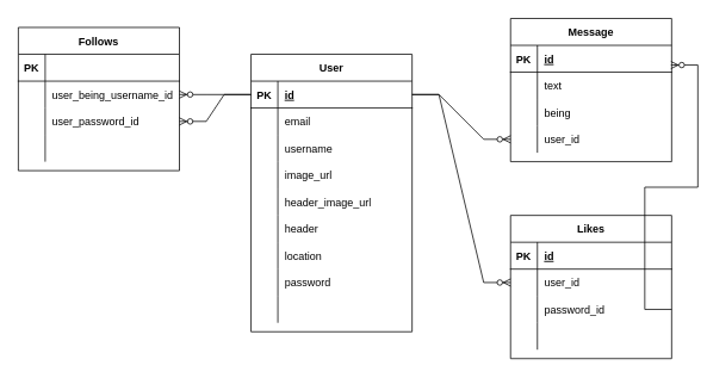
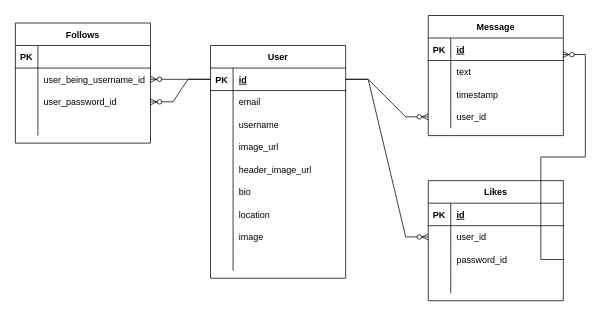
  <mxCell id="0" />
  <mxCell id="1" parent="0" />
  <mxCell id="2" value="Follows" style="shape=table;startSize=30;container=1;collapsible=1;childLayout=tableLayout;fixedRows=1;rowLines=0;fontStyle=1;align=center;resizeLast=1;" vertex="1" parent="1"><mxGeometry x="20" y="30" width="180" height="160" as="geometry" /></mxCell>
  <mxCell id="3" value="" style="shape=tableRow;horizontal=0;startSize=0;swimlaneHead=0;swimlaneBody=0;fillColor=none;collapsible=0;dropTarget=0;points=[[0,0.5],[1,0.5]];portConstraint=eastwest;top=0;left=0;right=0;bottom=1;" vertex="1" parent="2"><mxGeometry y="30" width="180" height="30" as="geometry" /></mxCell>
  <mxCell id="4" value="PK" style="shape=partialRectangle;connectable=0;fillColor=none;top=0;left=0;bottom=0;right=0;fontStyle=1;overflow=hidden;" vertex="1" parent="3"><mxGeometry width="30" height="30" as="geometry"><mxRectangle width="30" height="30" as="alternateBounds" /></mxGeometry></mxCell>
  <mxCell id="5" value="" style="shape=partialRectangle;connectable=0;fillColor=none;top=0;left=0;bottom=0;right=0;align=left;spacingLeft=6;fontStyle=5;overflow=hidden;" vertex="1" parent="3"><mxGeometry x="30" width="150" height="30" as="geometry"><mxRectangle width="150" height="30" as="alternateBounds" /></mxGeometry></mxCell>
  <mxCell id="6" value="" style="shape=tableRow;horizontal=0;startSize=0;swimlaneHead=0;swimlaneBody=0;fillColor=none;collapsible=0;dropTarget=0;points=[[0,0.5],[1,0.5]];portConstraint=eastwest;top=0;left=0;right=0;bottom=0;" vertex="1" parent="2"><mxGeometry y="60" width="180" height="30" as="geometry" /></mxCell>
  <mxCell id="7" value="" style="shape=partialRectangle;connectable=0;fillColor=none;top=0;left=0;bottom=0;right=0;editable=1;overflow=hidden;" vertex="1" parent="6"><mxGeometry width="30" height="30" as="geometry"><mxRectangle width="30" height="30" as="alternateBounds" /></mxGeometry></mxCell>
  <mxCell id="8" value="user_being_username_id" style="shape=partialRectangle;connectable=0;fillColor=none;top=0;left=0;bottom=0;right=0;align=left;spacingLeft=6;overflow=hidden;" vertex="1" parent="6"><mxGeometry x="30" width="150" height="30" as="geometry"><mxRectangle width="150" height="30" as="alternateBounds" /></mxGeometry></mxCell>
  <mxCell id="9" value="" style="shape=tableRow;horizontal=0;startSize=0;swimlaneHead=0;swimlaneBody=0;fillColor=none;collapsible=0;dropTarget=0;points=[[0,0.5],[1,0.5]];portConstraint=eastwest;top=0;left=0;right=0;bottom=0;" vertex="1" parent="2"><mxGeometry y="90" width="180" height="30" as="geometry" /></mxCell>
  <mxCell id="10" value="" style="shape=partialRectangle;connectable=0;fillColor=none;top=0;left=0;bottom=0;right=0;editable=1;overflow=hidden;" vertex="1" parent="9"><mxGeometry width="30" height="30" as="geometry"><mxRectangle width="30" height="30" as="alternateBounds" /></mxGeometry></mxCell>
  <mxCell id="11" value="user_password_id" style="shape=partialRectangle;connectable=0;fillColor=none;top=0;left=0;bottom=0;right=0;align=left;spacingLeft=6;overflow=hidden;" vertex="1" parent="9"><mxGeometry x="30" width="150" height="30" as="geometry"><mxRectangle width="150" height="30" as="alternateBounds" /></mxGeometry></mxCell>
  <mxCell id="12" value="" style="shape=tableRow;horizontal=0;startSize=0;swimlaneHead=0;swimlaneBody=0;fillColor=none;collapsible=0;dropTarget=0;points=[[0,0.5],[1,0.5]];portConstraint=eastwest;top=0;left=0;right=0;bottom=0;" vertex="1" parent="2"><mxGeometry y="120" width="180" height="30" as="geometry" /></mxCell>
  <mxCell id="13" value="" style="shape=partialRectangle;connectable=0;fillColor=none;top=0;left=0;bottom=0;right=0;editable=1;overflow=hidden;" vertex="1" parent="12"><mxGeometry width="30" height="30" as="geometry"><mxRectangle width="30" height="30" as="alternateBounds" /></mxGeometry></mxCell>
  <mxCell id="14" value="" style="shape=partialRectangle;connectable=0;fillColor=none;top=0;left=0;bottom=0;right=0;align=left;spacingLeft=6;overflow=hidden;" vertex="1" parent="12"><mxGeometry x="30" width="150" height="30" as="geometry"><mxRectangle width="150" height="30" as="alternateBounds" /></mxGeometry></mxCell>
  <mxCell id="15" value="Likes" style="shape=table;startSize=30;container=1;collapsible=1;childLayout=tableLayout;fixedRows=1;rowLines=0;fontStyle=1;align=center;resizeLast=1;" vertex="1" parent="1"><mxGeometry x="570" y="240" width="180" height="160" as="geometry" /></mxCell>
  <mxCell id="16" value="" style="shape=tableRow;horizontal=0;startSize=0;swimlaneHead=0;swimlaneBody=0;fillColor=none;collapsible=0;dropTarget=0;points=[[0,0.5],[1,0.5]];portConstraint=eastwest;top=0;left=0;right=0;bottom=1;" vertex="1" parent="15"><mxGeometry y="30" width="180" height="30" as="geometry" /></mxCell>
  <mxCell id="17" value="PK" style="shape=partialRectangle;connectable=0;fillColor=none;top=0;left=0;bottom=0;right=0;fontStyle=1;overflow=hidden;" vertex="1" parent="16"><mxGeometry width="30" height="30" as="geometry"><mxRectangle width="30" height="30" as="alternateBounds" /></mxGeometry></mxCell>
  <mxCell id="18" value="id" style="shape=partialRectangle;connectable=0;fillColor=none;top=0;left=0;bottom=0;right=0;align=left;spacingLeft=6;fontStyle=5;overflow=hidden;" vertex="1" parent="16"><mxGeometry x="30" width="150" height="30" as="geometry"><mxRectangle width="150" height="30" as="alternateBounds" /></mxGeometry></mxCell>
  <mxCell id="19" value="" style="shape=tableRow;horizontal=0;startSize=0;swimlaneHead=0;swimlaneBody=0;fillColor=none;collapsible=0;dropTarget=0;points=[[0,0.5],[1,0.5]];portConstraint=eastwest;top=0;left=0;right=0;bottom=0;" vertex="1" parent="15"><mxGeometry y="60" width="180" height="30" as="geometry" /></mxCell>
  <mxCell id="20" value="" style="shape=partialRectangle;connectable=0;fillColor=none;top=0;left=0;bottom=0;right=0;editable=1;overflow=hidden;" vertex="1" parent="19"><mxGeometry width="30" height="30" as="geometry"><mxRectangle width="30" height="30" as="alternateBounds" /></mxGeometry></mxCell>
  <mxCell id="21" value="user_id" style="shape=partialRectangle;connectable=0;fillColor=none;top=0;left=0;bottom=0;right=0;align=left;spacingLeft=6;overflow=hidden;" vertex="1" parent="19"><mxGeometry x="30" width="150" height="30" as="geometry"><mxRectangle width="150" height="30" as="alternateBounds" /></mxGeometry></mxCell>
  <mxCell id="22" value="" style="shape=tableRow;horizontal=0;startSize=0;swimlaneHead=0;swimlaneBody=0;fillColor=none;collapsible=0;dropTarget=0;points=[[0,0.5],[1,0.5]];portConstraint=eastwest;top=0;left=0;right=0;bottom=0;" vertex="1" parent="15"><mxGeometry y="90" width="180" height="30" as="geometry" /></mxCell>
  <mxCell id="23" value="" style="shape=partialRectangle;connectable=0;fillColor=none;top=0;left=0;bottom=0;right=0;editable=1;overflow=hidden;" vertex="1" parent="22"><mxGeometry width="30" height="30" as="geometry"><mxRectangle width="30" height="30" as="alternateBounds" /></mxGeometry></mxCell>
  <mxCell id="24" value="password_id" style="shape=partialRectangle;connectable=0;fillColor=none;top=0;left=0;bottom=0;right=0;align=left;spacingLeft=6;overflow=hidden;" vertex="1" parent="22"><mxGeometry x="30" width="150" height="30" as="geometry"><mxRectangle width="150" height="30" as="alternateBounds" /></mxGeometry></mxCell>
  <mxCell id="25" value="" style="shape=tableRow;horizontal=0;startSize=0;swimlaneHead=0;swimlaneBody=0;fillColor=none;collapsible=0;dropTarget=0;points=[[0,0.5],[1,0.5]];portConstraint=eastwest;top=0;left=0;right=0;bottom=0;" vertex="1" parent="15"><mxGeometry y="120" width="180" height="30" as="geometry" /></mxCell>
  <mxCell id="26" value="" style="shape=partialRectangle;connectable=0;fillColor=none;top=0;left=0;bottom=0;right=0;editable=1;overflow=hidden;" vertex="1" parent="25"><mxGeometry width="30" height="30" as="geometry"><mxRectangle width="30" height="30" as="alternateBounds" /></mxGeometry></mxCell>
  <mxCell id="27" value="" style="shape=partialRectangle;connectable=0;fillColor=none;top=0;left=0;bottom=0;right=0;align=left;spacingLeft=6;overflow=hidden;" vertex="1" parent="25"><mxGeometry x="30" width="150" height="30" as="geometry"><mxRectangle width="150" height="30" as="alternateBounds" /></mxGeometry></mxCell>
  <mxCell id="28" value="User" style="shape=table;startSize=30;container=1;collapsible=1;childLayout=tableLayout;fixedRows=1;rowLines=0;fontStyle=1;align=center;resizeLast=1;" vertex="1" parent="1"><mxGeometry x="280" y="60" width="180" height="310" as="geometry" /></mxCell>
  <mxCell id="29" value="" style="shape=tableRow;horizontal=0;startSize=0;swimlaneHead=0;swimlaneBody=0;fillColor=none;collapsible=0;dropTarget=0;points=[[0,0.5],[1,0.5]];portConstraint=eastwest;top=0;left=0;right=0;bottom=1;" vertex="1" parent="28"><mxGeometry y="30" width="180" height="30" as="geometry" /></mxCell>
  <mxCell id="30" value="PK" style="shape=partialRectangle;connectable=0;fillColor=none;top=0;left=0;bottom=0;right=0;fontStyle=1;overflow=hidden;" vertex="1" parent="29"><mxGeometry width="30" height="30" as="geometry"><mxRectangle width="30" height="30" as="alternateBounds" /></mxGeometry></mxCell>
  <mxCell id="31" value="id" style="shape=partialRectangle;connectable=0;fillColor=none;top=0;left=0;bottom=0;right=0;align=left;spacingLeft=6;fontStyle=5;overflow=hidden;" vertex="1" parent="29"><mxGeometry x="30" width="150" height="30" as="geometry"><mxRectangle width="150" height="30" as="alternateBounds" /></mxGeometry></mxCell>
  <mxCell id="32" value="" style="shape=tableRow;horizontal=0;startSize=0;swimlaneHead=0;swimlaneBody=0;fillColor=none;collapsible=0;dropTarget=0;points=[[0,0.5],[1,0.5]];portConstraint=eastwest;top=0;left=0;right=0;bottom=0;" vertex="1" parent="28"><mxGeometry y="60" width="180" height="30" as="geometry" /></mxCell>
  <mxCell id="33" value="" style="shape=partialRectangle;connectable=0;fillColor=none;top=0;left=0;bottom=0;right=0;editable=1;overflow=hidden;" vertex="1" parent="32"><mxGeometry width="30" height="30" as="geometry"><mxRectangle width="30" height="30" as="alternateBounds" /></mxGeometry></mxCell>
  <mxCell id="34" value="email" style="shape=partialRectangle;connectable=0;fillColor=none;top=0;left=0;bottom=0;right=0;align=left;spacingLeft=6;overflow=hidden;" vertex="1" parent="32"><mxGeometry x="30" width="150" height="30" as="geometry"><mxRectangle width="150" height="30" as="alternateBounds" /></mxGeometry></mxCell>
  <mxCell id="35" value="" style="shape=tableRow;horizontal=0;startSize=0;swimlaneHead=0;swimlaneBody=0;fillColor=none;collapsible=0;dropTarget=0;points=[[0,0.5],[1,0.5]];portConstraint=eastwest;top=0;left=0;right=0;bottom=0;" vertex="1" parent="28"><mxGeometry y="90" width="180" height="30" as="geometry" /></mxCell>
  <mxCell id="36" value="" style="shape=partialRectangle;connectable=0;fillColor=none;top=0;left=0;bottom=0;right=0;editable=1;overflow=hidden;" vertex="1" parent="35"><mxGeometry width="30" height="30" as="geometry"><mxRectangle width="30" height="30" as="alternateBounds" /></mxGeometry></mxCell>
  <mxCell id="37" value="username" style="shape=partialRectangle;connectable=0;fillColor=none;top=0;left=0;bottom=0;right=0;align=left;spacingLeft=6;overflow=hidden;" vertex="1" parent="35"><mxGeometry x="30" width="150" height="30" as="geometry"><mxRectangle width="150" height="30" as="alternateBounds" /></mxGeometry></mxCell>
  <mxCell id="38" value="" style="shape=tableRow;horizontal=0;startSize=0;swimlaneHead=0;swimlaneBody=0;fillColor=none;collapsible=0;dropTarget=0;points=[[0,0.5],[1,0.5]];portConstraint=eastwest;top=0;left=0;right=0;bottom=0;" vertex="1" parent="28"><mxGeometry y="120" width="180" height="30" as="geometry" /></mxCell>
  <mxCell id="39" value="" style="shape=partialRectangle;connectable=0;fillColor=none;top=0;left=0;bottom=0;right=0;editable=1;overflow=hidden;" vertex="1" parent="38"><mxGeometry width="30" height="30" as="geometry"><mxRectangle width="30" height="30" as="alternateBounds" /></mxGeometry></mxCell>
  <mxCell id="40" value="image_url" style="shape=partialRectangle;connectable=0;fillColor=none;top=0;left=0;bottom=0;right=0;align=left;spacingLeft=6;overflow=hidden;" vertex="1" parent="38"><mxGeometry x="30" width="150" height="30" as="geometry"><mxRectangle width="150" height="30" as="alternateBounds" /></mxGeometry></mxCell>
  <mxCell id="41" value="" style="shape=tableRow;horizontal=0;startSize=0;swimlaneHead=0;swimlaneBody=0;fillColor=none;collapsible=0;dropTarget=0;points=[[0,0.5],[1,0.5]];portConstraint=eastwest;top=0;left=0;right=0;bottom=0;" vertex="1" parent="28"><mxGeometry y="150" width="180" height="30" as="geometry" /></mxCell>
  <mxCell id="42" value="" style="shape=partialRectangle;connectable=0;fillColor=none;top=0;left=0;bottom=0;right=0;editable=1;overflow=hidden;" vertex="1" parent="41"><mxGeometry width="30" height="30" as="geometry"><mxRectangle width="30" height="30" as="alternateBounds" /></mxGeometry></mxCell>
  <mxCell id="43" value="header_image_url" style="shape=partialRectangle;connectable=0;fillColor=none;top=0;left=0;bottom=0;right=0;align=left;spacingLeft=6;overflow=hidden;" vertex="1" parent="41"><mxGeometry x="30" width="150" height="30" as="geometry"><mxRectangle width="150" height="30" as="alternateBounds" /></mxGeometry></mxCell>
  <mxCell id="44" value="" style="shape=tableRow;horizontal=0;startSize=0;swimlaneHead=0;swimlaneBody=0;fillColor=none;collapsible=0;dropTarget=0;points=[[0,0.5],[1,0.5]];portConstraint=eastwest;top=0;left=0;right=0;bottom=0;" vertex="1" parent="28"><mxGeometry y="180" width="180" height="30" as="geometry" /></mxCell>
  <mxCell id="45" value="" style="shape=partialRectangle;connectable=0;fillColor=none;top=0;left=0;bottom=0;right=0;editable=1;overflow=hidden;" vertex="1" parent="44"><mxGeometry width="30" height="30" as="geometry"><mxRectangle width="30" height="30" as="alternateBounds" /></mxGeometry></mxCell>
- <mxCell id="46" value="header" style="shape=partialRectangle;connectable=0;fillColor=none;top=0;left=0;bottom=0;right=0;align=left;spacingLeft=6;overflow=hidden;" vertex="1" parent="44"><mxGeometry x="30" width="150" height="30" as="geometry"><mxRectangle width="150" height="30" as="alternateBounds" /></mxGeometry></mxCell>
+ <mxCell id="46" value="bio" style="shape=partialRectangle;connectable=0;fillColor=none;top=0;left=0;bottom=0;right=0;align=left;spacingLeft=6;overflow=hidden;" vertex="1" parent="44"><mxGeometry x="30" width="150" height="30" as="geometry"><mxRectangle width="150" height="30" as="alternateBounds" /></mxGeometry></mxCell>
  <mxCell id="47" value="" style="shape=tableRow;horizontal=0;startSize=0;swimlaneHead=0;swimlaneBody=0;fillColor=none;collapsible=0;dropTarget=0;points=[[0,0.5],[1,0.5]];portConstraint=eastwest;top=0;left=0;right=0;bottom=0;" vertex="1" parent="28"><mxGeometry y="210" width="180" height="30" as="geometry" /></mxCell>
  <mxCell id="48" value="" style="shape=partialRectangle;connectable=0;fillColor=none;top=0;left=0;bottom=0;right=0;editable=1;overflow=hidden;" vertex="1" parent="47"><mxGeometry width="30" height="30" as="geometry"><mxRectangle width="30" height="30" as="alternateBounds" /></mxGeometry></mxCell>
  <mxCell id="49" value="location" style="shape=partialRectangle;connectable=0;fillColor=none;top=0;left=0;bottom=0;right=0;align=left;spacingLeft=6;overflow=hidden;" vertex="1" parent="47"><mxGeometry x="30" width="150" height="30" as="geometry"><mxRectangle width="150" height="30" as="alternateBounds" /></mxGeometry></mxCell>
  <mxCell id="50" value="" style="shape=tableRow;horizontal=0;startSize=0;swimlaneHead=0;swimlaneBody=0;fillColor=none;collapsible=0;dropTarget=0;points=[[0,0.5],[1,0.5]];portConstraint=eastwest;top=0;left=0;right=0;bottom=0;" vertex="1" parent="28"><mxGeometry y="240" width="180" height="30" as="geometry" /></mxCell>
  <mxCell id="51" value="" style="shape=partialRectangle;connectable=0;fillColor=none;top=0;left=0;bottom=0;right=0;editable=1;overflow=hidden;" vertex="1" parent="50"><mxGeometry width="30" height="30" as="geometry"><mxRectangle width="30" height="30" as="alternateBounds" /></mxGeometry></mxCell>
- <mxCell id="52" value="password" style="shape=partialRectangle;connectable=0;fillColor=none;top=0;left=0;bottom=0;right=0;align=left;spacingLeft=6;overflow=hidden;" vertex="1" parent="50"><mxGeometry x="30" width="150" height="30" as="geometry"><mxRectangle width="150" height="30" as="alternateBounds" /></mxGeometry></mxCell>
+ <mxCell id="52" value="image" style="shape=partialRectangle;connectable=0;fillColor=none;top=0;left=0;bottom=0;right=0;align=left;spacingLeft=6;overflow=hidden;" vertex="1" parent="50"><mxGeometry x="30" width="150" height="30" as="geometry"><mxRectangle width="150" height="30" as="alternateBounds" /></mxGeometry></mxCell>
  <mxCell id="53" value="" style="shape=tableRow;horizontal=0;startSize=0;swimlaneHead=0;swimlaneBody=0;fillColor=none;collapsible=0;dropTarget=0;points=[[0,0.5],[1,0.5]];portConstraint=eastwest;top=0;left=0;right=0;bottom=0;" vertex="1" parent="28"><mxGeometry y="270" width="180" height="30" as="geometry" /></mxCell>
  <mxCell id="54" value="" style="shape=partialRectangle;connectable=0;fillColor=none;top=0;left=0;bottom=0;right=0;editable=1;overflow=hidden;" vertex="1" parent="53"><mxGeometry width="30" height="30" as="geometry"><mxRectangle width="30" height="30" as="alternateBounds" /></mxGeometry></mxCell>
  <mxCell id="55" value="" style="shape=partialRectangle;connectable=0;fillColor=none;top=0;left=0;bottom=0;right=0;align=left;spacingLeft=6;overflow=hidden;" vertex="1" parent="53"><mxGeometry x="30" width="150" height="30" as="geometry"><mxRectangle width="150" height="30" as="alternateBounds" /></mxGeometry></mxCell>
  <mxCell id="56" value="Message" style="shape=table;startSize=30;container=1;collapsible=1;childLayout=tableLayout;fixedRows=1;rowLines=0;fontStyle=1;align=center;resizeLast=1;" vertex="1" parent="1"><mxGeometry x="570" y="20" width="180" height="160" as="geometry" /></mxCell>
  <mxCell id="57" value="" style="shape=tableRow;horizontal=0;startSize=0;swimlaneHead=0;swimlaneBody=0;fillColor=none;collapsible=0;dropTarget=0;points=[[0,0.5],[1,0.5]];portConstraint=eastwest;top=0;left=0;right=0;bottom=1;" vertex="1" parent="56"><mxGeometry y="30" width="180" height="30" as="geometry" /></mxCell>
  <mxCell id="58" value="PK" style="shape=partialRectangle;connectable=0;fillColor=none;top=0;left=0;bottom=0;right=0;fontStyle=1;overflow=hidden;" vertex="1" parent="57"><mxGeometry width="30" height="30" as="geometry"><mxRectangle width="30" height="30" as="alternateBounds" /></mxGeometry></mxCell>
  <mxCell id="59" value="id" style="shape=partialRectangle;connectable=0;fillColor=none;top=0;left=0;bottom=0;right=0;align=left;spacingLeft=6;fontStyle=5;overflow=hidden;" vertex="1" parent="57"><mxGeometry x="30" width="150" height="30" as="geometry"><mxRectangle width="150" height="30" as="alternateBounds" /></mxGeometry></mxCell>
  <mxCell id="60" value="" style="shape=tableRow;horizontal=0;startSize=0;swimlaneHead=0;swimlaneBody=0;fillColor=none;collapsible=0;dropTarget=0;points=[[0,0.5],[1,0.5]];portConstraint=eastwest;top=0;left=0;right=0;bottom=0;" vertex="1" parent="56"><mxGeometry y="60" width="180" height="30" as="geometry" /></mxCell>
  <mxCell id="61" value="" style="shape=partialRectangle;connectable=0;fillColor=none;top=0;left=0;bottom=0;right=0;editable=1;overflow=hidden;" vertex="1" parent="60"><mxGeometry width="30" height="30" as="geometry"><mxRectangle width="30" height="30" as="alternateBounds" /></mxGeometry></mxCell>
  <mxCell id="62" value="text" style="shape=partialRectangle;connectable=0;fillColor=none;top=0;left=0;bottom=0;right=0;align=left;spacingLeft=6;overflow=hidden;" vertex="1" parent="60"><mxGeometry x="30" width="150" height="30" as="geometry"><mxRectangle width="150" height="30" as="alternateBounds" /></mxGeometry></mxCell>
  <mxCell id="63" value="" style="shape=tableRow;horizontal=0;startSize=0;swimlaneHead=0;swimlaneBody=0;fillColor=none;collapsible=0;dropTarget=0;points=[[0,0.5],[1,0.5]];portConstraint=eastwest;top=0;left=0;right=0;bottom=0;" vertex="1" parent="56"><mxGeometry y="90" width="180" height="30" as="geometry" /></mxCell>
  <mxCell id="64" value="" style="shape=partialRectangle;connectable=0;fillColor=none;top=0;left=0;bottom=0;right=0;editable=1;overflow=hidden;" vertex="1" parent="63"><mxGeometry width="30" height="30" as="geometry"><mxRectangle width="30" height="30" as="alternateBounds" /></mxGeometry></mxCell>
- <mxCell id="65" value="being" style="shape=partialRectangle;connectable=0;fillColor=none;top=0;left=0;bottom=0;right=0;align=left;spacingLeft=6;overflow=hidden;" vertex="1" parent="63"><mxGeometry x="30" width="150" height="30" as="geometry"><mxRectangle width="150" height="30" as="alternateBounds" /></mxGeometry></mxCell>
+ <mxCell id="65" value="timestamp" style="shape=partialRectangle;connectable=0;fillColor=none;top=0;left=0;bottom=0;right=0;align=left;spacingLeft=6;overflow=hidden;" vertex="1" parent="63"><mxGeometry x="30" width="150" height="30" as="geometry"><mxRectangle width="150" height="30" as="alternateBounds" /></mxGeometry></mxCell>
  <mxCell id="66" value="" style="shape=tableRow;horizontal=0;startSize=0;swimlaneHead=0;swimlaneBody=0;fillColor=none;collapsible=0;dropTarget=0;points=[[0,0.5],[1,0.5]];portConstraint=eastwest;top=0;left=0;right=0;bottom=0;" vertex="1" parent="56"><mxGeometry y="120" width="180" height="30" as="geometry" /></mxCell>
  <mxCell id="67" value="" style="shape=partialRectangle;connectable=0;fillColor=none;top=0;left=0;bottom=0;right=0;editable=1;overflow=hidden;" vertex="1" parent="66"><mxGeometry width="30" height="30" as="geometry"><mxRectangle width="30" height="30" as="alternateBounds" /></mxGeometry></mxCell>
  <mxCell id="68" value="user_id" style="shape=partialRectangle;connectable=0;fillColor=none;top=0;left=0;bottom=0;right=0;align=left;spacingLeft=6;overflow=hidden;" vertex="1" parent="66"><mxGeometry x="30" width="150" height="30" as="geometry"><mxRectangle width="150" height="30" as="alternateBounds" /></mxGeometry></mxCell>
  <mxCell id="69" value="" style="edgeStyle=entityRelationEdgeStyle;fontSize=12;html=1;endArrow=ERzeroToMany;endFill=1;rounded=0;exitX=0;exitY=0.5;exitDx=0;exitDy=0;entryX=1;entryY=0.5;entryDx=0;entryDy=0;" edge="1" parent="1" source="29" target="6"><mxGeometry width="100" height="100" relative="1" as="geometry"><mxPoint x="80" y="370" as="sourcePoint" /><mxPoint x="180" y="270" as="targetPoint" /></mxGeometry></mxCell>
  <mxCell id="70" value="" style="edgeStyle=entityRelationEdgeStyle;fontSize=12;html=1;endArrow=ERzeroToMany;endFill=1;rounded=0;exitX=0;exitY=0.5;exitDx=0;exitDy=0;entryX=1;entryY=0.5;entryDx=0;entryDy=0;" edge="1" parent="1" source="29" target="9"><mxGeometry width="100" height="100" relative="1" as="geometry"><mxPoint x="40" y="410" as="sourcePoint" /><mxPoint x="140" y="310" as="targetPoint" /></mxGeometry></mxCell>
  <mxCell id="71" value="" style="edgeStyle=entityRelationEdgeStyle;fontSize=12;html=1;endArrow=ERzeroToMany;endFill=1;rounded=0;exitX=1;exitY=0.5;exitDx=0;exitDy=0;entryX=0;entryY=0.5;entryDx=0;entryDy=0;" edge="1" parent="1" source="29" target="66"><mxGeometry width="100" height="100" relative="1" as="geometry"><mxPoint x="260" y="430" as="sourcePoint" /><mxPoint x="360" y="330" as="targetPoint" /></mxGeometry></mxCell>
  <mxCell id="72" value="" style="edgeStyle=entityRelationEdgeStyle;fontSize=12;html=1;endArrow=ERzeroToMany;endFill=1;rounded=0;exitX=1;exitY=0.5;exitDx=0;exitDy=0;entryX=0;entryY=0.5;entryDx=0;entryDy=0;" edge="1" parent="1" source="29" target="19"><mxGeometry width="100" height="100" relative="1" as="geometry"><mxPoint x="160" y="460" as="sourcePoint" /><mxPoint x="260" y="360" as="targetPoint" /></mxGeometry></mxCell>
  <mxCell id="73" value="" style="edgeStyle=entityRelationEdgeStyle;fontSize=12;html=1;endArrow=ERzeroToMany;endFill=1;rounded=0;exitX=1;exitY=0.5;exitDx=0;exitDy=0;entryX=0.996;entryY=0.734;entryDx=0;entryDy=0;entryPerimeter=0;" edge="1" parent="1" source="22" target="57"><mxGeometry width="100" height="100" relative="1" as="geometry"><mxPoint x="600" y="560" as="sourcePoint" /><mxPoint x="700" y="460" as="targetPoint" /></mxGeometry></mxCell>
